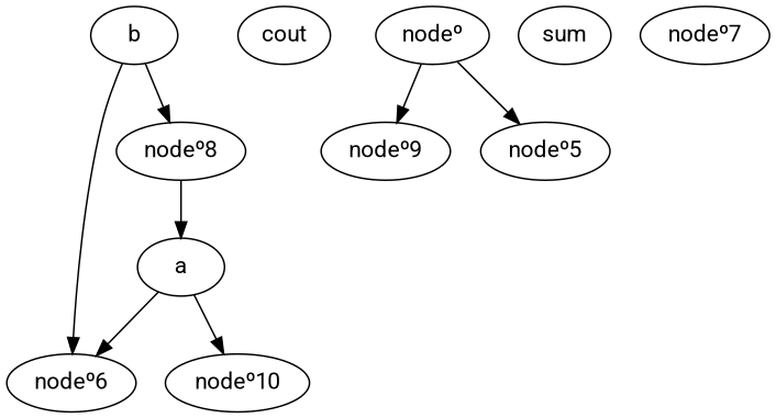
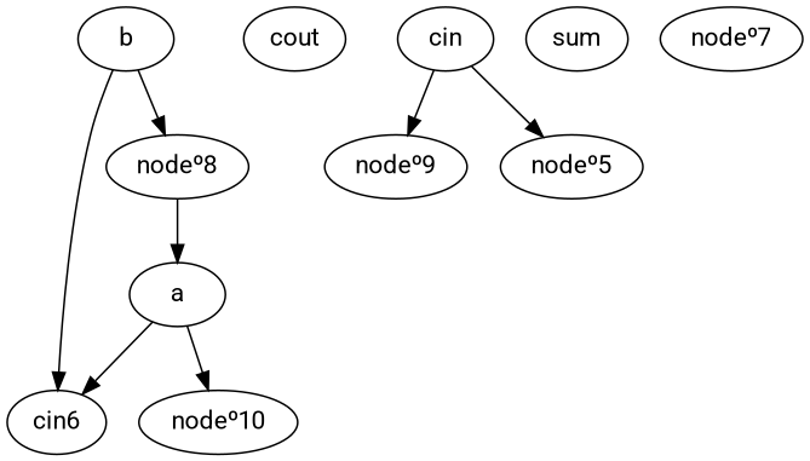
  digraph {
    fontname=Roboto
    rankdir=TB
    node [fontname=Roboto]
    edge [fontname=Roboto]
    a
-   "nodeº6"
+   "nodeº6" [label=cin6]
    "nodeº10"
    "nodeº8"
    b
    cout
-   cin [label="nodeº"]
+   cin
    "nodeº9"
    "nodeº5"
    sum
    "nodeº7"
    a -> "nodeº6"
    a -> "nodeº10"
    "nodeº8" -> a
    b -> "nodeº6"
    b -> "nodeº8"
    cin -> "nodeº9"
    cin -> "nodeº5"
  }
